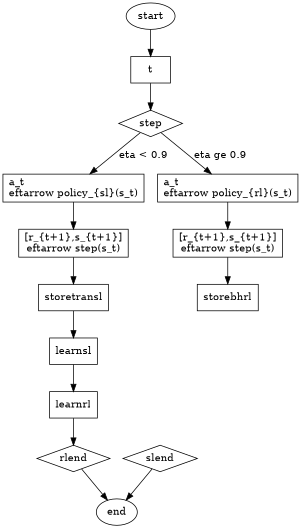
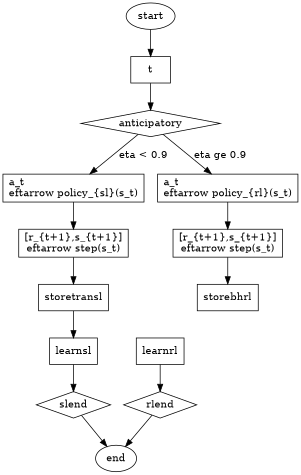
  digraph {
    fontname="DejaVu Serif"
    rankdir=TB
    splines=true
    node [fontname="DejaVu Serif" shape=box]
    edge [fontname="DejaVu Serif"]
    start [shape=ellipse texlbl="episode start"]
    t [texlbl="t←t+1"]
-   anticipatory [shape=diamond texlbl="sample anticipatory $\eta$" label=step]
+   anticipatory [shape=diamond texlbl="sample anticipatory $\eta$"]
    n4 [label="a_t\leftarrow policy_{sl}(s_t)"]
    n5 [label="a_t\leftarrow policy_{rl}(s_t)"]
    n6 [label="[r_{t+1},s_{t+1}]\leftarrow step(s_t)"]
    n7 [label="[r_{t+1},s_{t+1}]\leftarrow step(s_t)"]
    storetransl [texlbl="store transition $(s_t,a_t,r_{t+1},s_{t+1})$"]
    storebhrl [texlbl="store behavior $(s_t,a_t)$"]
    learnsl [texlbl="learn $policy_{sl}$ in every $k$ step"]
    slend [shape=diamond texlbl="if game end?"]
    learnrl [texlbl="learn $policy_{rl}$ in every $k$ step"]
    rlend [shape=diamond texlbl="if game end?"]
    end [shape=ellipse texlbl="episode end"]
    start -> t
    t -> anticipatory
    anticipatory -> n4 [label="\eta < 0.9" tailport=c]
    anticipatory -> n5 [label="\eta \ge 0.9" tailport=c]
    n4 -> n6
    n5 -> n7
    n6 -> storetransl
    n7 -> storebhrl
    storetransl -> learnsl
-   learnsl -> learnrl
+   learnsl -> slend
    slend -> end
    learnrl -> rlend
    rlend -> end
  }
